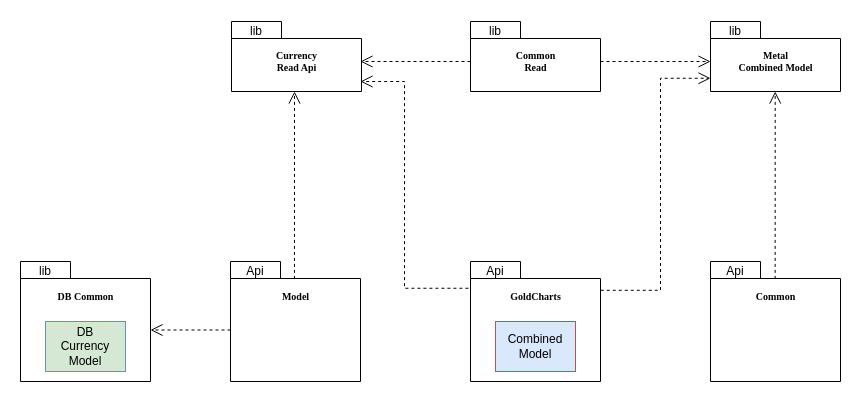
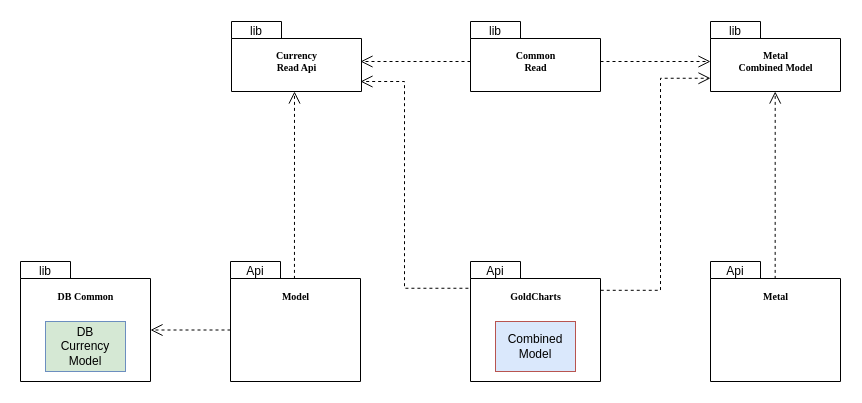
  <mxCell id="0" />
  <mxCell id="1" parent="0" />
  <mxCell id="2" style="edgeStyle=elbowEdgeStyle;rounded=0;html=1;dashed=1;labelBackgroundColor=none;startFill=0;endArrow=open;endFill=0;endSize=10;fontFamily=Verdana;fontSize=10;exitX=0.492;exitY=0.145;exitDx=0;exitDy=0;exitPerimeter=0;" parent="1" source="17" edge="1"><mxGeometry relative="1" as="geometry"><mxPoint x="295.833" y="251" as="sourcePoint" /><mxPoint x="294" y="91" as="targetPoint" /><Array as="points"><mxPoint x="294" y="181" /></Array></mxGeometry></mxCell>
  <mxCell id="3" value="" style="group" parent="1" vertex="1" connectable="0"><mxGeometry x="231" y="20.999" width="130" height="70" as="geometry" /></mxCell>
  <mxCell id="4" value="&lt;div&gt;Currency&lt;br&gt;&lt;/div&gt;&lt;div&gt;Read Api&lt;/div&gt;" style="shape=folder;fontStyle=1;spacingTop=10;tabWidth=50;tabHeight=17;tabPosition=left;html=1;rounded=0;shadow=0;comic=0;labelBackgroundColor=none;strokeWidth=1;fontFamily=Verdana;fontSize=10;align=center;" parent="3" vertex="1"><mxGeometry width="130" height="70" as="geometry" /></mxCell>
  <mxCell id="5" value="lib" style="text;html=1;strokeColor=none;fillColor=none;align=center;verticalAlign=middle;whiteSpace=wrap;rounded=0;" vertex="1" parent="3"><mxGeometry width="50" height="20" as="geometry" /></mxCell>
  <mxCell id="6" style="edgeStyle=elbowEdgeStyle;rounded=0;html=1;dashed=1;labelBackgroundColor=none;startFill=0;endArrow=open;endFill=0;endSize=10;fontFamily=Verdana;fontSize=10;exitX=-0.016;exitY=0.223;exitDx=0;exitDy=0;exitPerimeter=0;" edge="1" parent="1" source="26"><mxGeometry relative="1" as="geometry"><mxPoint x="467.933" y="265.69" as="sourcePoint" /><mxPoint x="360" y="81" as="targetPoint" /><Array as="points"><mxPoint x="404" y="181" /></Array></mxGeometry></mxCell>
  <mxCell id="7" value="" style="group" vertex="1" connectable="0" parent="1"><mxGeometry x="470" y="20.999" width="130" height="70" as="geometry" /></mxCell>
  <mxCell id="8" value="&lt;div&gt;Common&lt;/div&gt;&lt;div&gt;Read&lt;br&gt;&lt;/div&gt;" style="shape=folder;fontStyle=1;spacingTop=10;tabWidth=50;tabHeight=17;tabPosition=left;html=1;rounded=0;shadow=0;comic=0;labelBackgroundColor=none;strokeWidth=1;fontFamily=Verdana;fontSize=10;align=center;" vertex="1" parent="7"><mxGeometry width="130" height="70" as="geometry" /></mxCell>
  <mxCell id="9" value="lib" style="text;html=1;strokeColor=none;fillColor=none;align=center;verticalAlign=middle;whiteSpace=wrap;rounded=0;" vertex="1" parent="7"><mxGeometry width="50" height="20" as="geometry" /></mxCell>
  <mxCell id="10" value="" style="group" vertex="1" connectable="0" parent="1"><mxGeometry x="710" y="20.999" width="130" height="70" as="geometry" /></mxCell>
  <mxCell id="11" value="&lt;div&gt;Metal&lt;/div&gt;&lt;div&gt;Combined Model&lt;br&gt;&lt;/div&gt;" style="shape=folder;fontStyle=1;spacingTop=10;tabWidth=50;tabHeight=17;tabPosition=left;html=1;rounded=0;shadow=0;comic=0;labelBackgroundColor=none;strokeWidth=1;fontFamily=Verdana;fontSize=10;align=center;" vertex="1" parent="10"><mxGeometry width="130" height="70" as="geometry" /></mxCell>
  <mxCell id="12" value="lib" style="text;html=1;strokeColor=none;fillColor=none;align=center;verticalAlign=middle;whiteSpace=wrap;rounded=0;" vertex="1" parent="10"><mxGeometry width="50" height="20" as="geometry" /></mxCell>
  <mxCell id="13" style="edgeStyle=elbowEdgeStyle;rounded=0;html=1;dashed=1;labelBackgroundColor=none;startFill=0;endArrow=open;endFill=0;endSize=10;fontFamily=Verdana;fontSize=10;exitX=1.002;exitY=0.24;exitDx=0;exitDy=0;exitPerimeter=0;entryX=0;entryY=0;entryDx=0;entryDy=56.75;entryPerimeter=0;" edge="1" parent="1" source="26" target="11"><mxGeometry relative="1" as="geometry"><mxPoint x="593.543" y="263.61" as="sourcePoint" /><mxPoint x="540" y="121" as="targetPoint" /><Array as="points"><mxPoint x="660" y="181" /></Array></mxGeometry></mxCell>
  <mxCell id="14" style="edgeStyle=elbowEdgeStyle;rounded=0;html=1;dashed=1;labelBackgroundColor=none;startFill=0;endArrow=open;endFill=0;endSize=10;fontFamily=Verdana;fontSize=10;" edge="1" parent="1"><mxGeometry relative="1" as="geometry"><mxPoint x="470" y="61" as="sourcePoint" /><mxPoint x="360" y="61" as="targetPoint" /><Array as="points"><mxPoint x="406.07" y="161" /></Array></mxGeometry></mxCell>
  <mxCell id="15" style="edgeStyle=elbowEdgeStyle;rounded=0;html=1;dashed=1;labelBackgroundColor=none;startFill=0;endArrow=open;endFill=0;endSize=10;fontFamily=Verdana;fontSize=10;entryX=0;entryY=0;entryDx=0;entryDy=56.75;entryPerimeter=0;" edge="1" parent="1"><mxGeometry relative="1" as="geometry"><mxPoint x="600" y="61" as="sourcePoint" /><mxPoint x="710" y="60.999" as="targetPoint" /><Array as="points"><mxPoint x="660" y="164.25" /></Array></mxGeometry></mxCell>
  <mxCell id="16" value="" style="group" vertex="1" connectable="0" parent="1"><mxGeometry x="230" y="261" width="130" height="120" as="geometry" /></mxCell>
  <mxCell id="17" value="&lt;div&gt;Model&lt;br&gt;&lt;/div&gt;&lt;div&gt;&lt;br&gt;&lt;/div&gt;&lt;div&gt;&lt;br&gt;&lt;/div&gt;&lt;div&gt;&lt;br&gt;&lt;/div&gt;&lt;div&gt;&lt;br&gt;&lt;/div&gt;&lt;div&gt;&lt;br&gt;&lt;/div&gt;" style="shape=folder;fontStyle=1;spacingTop=10;tabWidth=50;tabHeight=17;tabPosition=left;html=1;rounded=0;shadow=0;comic=0;labelBackgroundColor=none;strokeWidth=1;fontFamily=Verdana;fontSize=10;align=center;" vertex="1" parent="16"><mxGeometry width="130" height="120" as="geometry" /></mxCell>
  <mxCell id="18" value="Api" style="text;html=1;strokeColor=none;fillColor=none;align=center;verticalAlign=middle;whiteSpace=wrap;rounded=0;" vertex="1" parent="16"><mxGeometry width="50" height="20" as="geometry" /></mxCell>
  <mxCell id="19" style="edgeStyle=orthogonalEdgeStyle;rounded=0;orthogonalLoop=1;jettySize=auto;html=1;exitX=0.5;exitY=1;exitDx=0;exitDy=0;" edge="1" parent="16" source="18" target="18"><mxGeometry relative="1" as="geometry" /></mxCell>
  <mxCell id="20" style="edgeStyle=elbowEdgeStyle;rounded=0;html=1;dashed=1;labelBackgroundColor=none;startFill=0;endArrow=open;endFill=0;endSize=10;fontFamily=Verdana;fontSize=10;exitX=0.492;exitY=0.145;exitDx=0;exitDy=0;exitPerimeter=0;" edge="1" parent="1"><mxGeometry relative="1" as="geometry"><mxPoint x="774.66" y="278.4" as="sourcePoint" /><mxPoint x="774.7" y="91" as="targetPoint" /><Array as="points"><mxPoint x="774.7" y="181" /></Array></mxGeometry></mxCell>
  <mxCell id="21" value="" style="group" vertex="1" connectable="0" parent="1"><mxGeometry x="710" y="261" width="130" height="120" as="geometry" /></mxCell>
- <mxCell id="22" value="&lt;div&gt;Common&lt;/div&gt;&lt;div&gt;&lt;br&gt;&lt;/div&gt;&lt;div&gt;&lt;br&gt;&lt;/div&gt;&lt;div&gt;&lt;br&gt;&lt;/div&gt;&lt;div&gt;&lt;br&gt;&lt;/div&gt;&lt;div&gt;&lt;br&gt;&lt;/div&gt;" style="shape=folder;fontStyle=1;spacingTop=10;tabWidth=50;tabHeight=17;tabPosition=left;html=1;rounded=0;shadow=0;comic=0;labelBackgroundColor=none;strokeWidth=1;fontFamily=Verdana;fontSize=10;align=center;" vertex="1" parent="21"><mxGeometry width="130" height="120" as="geometry" /></mxCell>
+ <mxCell id="22" value="&lt;div&gt;Metal&lt;/div&gt;&lt;div&gt;&lt;br&gt;&lt;/div&gt;&lt;div&gt;&lt;br&gt;&lt;/div&gt;&lt;div&gt;&lt;br&gt;&lt;/div&gt;&lt;div&gt;&lt;br&gt;&lt;/div&gt;&lt;div&gt;&lt;br&gt;&lt;/div&gt;" style="shape=folder;fontStyle=1;spacingTop=10;tabWidth=50;tabHeight=17;tabPosition=left;html=1;rounded=0;shadow=0;comic=0;labelBackgroundColor=none;strokeWidth=1;fontFamily=Verdana;fontSize=10;align=center;" vertex="1" parent="21"><mxGeometry width="130" height="120" as="geometry" /></mxCell>
  <mxCell id="23" value="Api" style="text;html=1;strokeColor=none;fillColor=none;align=center;verticalAlign=middle;whiteSpace=wrap;rounded=0;" vertex="1" parent="21"><mxGeometry width="50" height="20" as="geometry" /></mxCell>
  <mxCell id="24" style="edgeStyle=orthogonalEdgeStyle;rounded=0;orthogonalLoop=1;jettySize=auto;html=1;exitX=0.5;exitY=1;exitDx=0;exitDy=0;" edge="1" parent="21" source="23" target="23"><mxGeometry relative="1" as="geometry" /></mxCell>
  <mxCell id="25" value="" style="group" vertex="1" connectable="0" parent="1"><mxGeometry x="470" y="261" width="130" height="120" as="geometry" /></mxCell>
  <mxCell id="26" value="&lt;div&gt;GoldCharts&lt;/div&gt;&lt;div&gt;&lt;br&gt;&lt;/div&gt;&lt;div&gt;&lt;br&gt;&lt;/div&gt;&lt;div&gt;&lt;br&gt;&lt;/div&gt;&lt;div&gt;&lt;br&gt;&lt;/div&gt;&lt;div&gt;&lt;br&gt;&lt;/div&gt;" style="shape=folder;fontStyle=1;spacingTop=10;tabWidth=50;tabHeight=17;tabPosition=left;html=1;rounded=0;shadow=0;comic=0;labelBackgroundColor=none;strokeWidth=1;fontFamily=Verdana;fontSize=10;align=center;" vertex="1" parent="25"><mxGeometry width="130" height="120" as="geometry" /></mxCell>
  <mxCell id="27" value="Api" style="text;html=1;strokeColor=none;fillColor=none;align=center;verticalAlign=middle;whiteSpace=wrap;rounded=0;" vertex="1" parent="25"><mxGeometry width="50" height="20" as="geometry" /></mxCell>
  <mxCell id="28" style="edgeStyle=orthogonalEdgeStyle;rounded=0;orthogonalLoop=1;jettySize=auto;html=1;exitX=0.5;exitY=1;exitDx=0;exitDy=0;" edge="1" parent="25" source="27" target="27"><mxGeometry relative="1" as="geometry" /></mxCell>
  <mxCell id="29" value="&lt;div&gt;Combined&lt;/div&gt;&lt;div&gt;Model&lt;/div&gt;" style="rounded=0;whiteSpace=wrap;html=1;fillColor=#dae8fc;strokeColor=#b85450;" vertex="1" parent="25"><mxGeometry x="25" y="60" width="80" height="50" as="geometry" /></mxCell>
  <mxCell id="30" value="" style="group" vertex="1" connectable="0" parent="1"><mxGeometry x="20" y="261" width="130" height="120" as="geometry" /></mxCell>
  <mxCell id="31" value="&lt;div&gt;DB Common&lt;/div&gt;&lt;div&gt;&lt;br&gt;&lt;/div&gt;&lt;div&gt;&lt;br&gt;&lt;/div&gt;&lt;div&gt;&lt;br&gt;&lt;/div&gt;&lt;div&gt;&lt;br&gt;&lt;/div&gt;&lt;div&gt;&lt;br&gt;&lt;/div&gt;" style="shape=folder;fontStyle=1;spacingTop=10;tabWidth=50;tabHeight=17;tabPosition=left;html=1;rounded=0;shadow=0;comic=0;labelBackgroundColor=none;strokeWidth=1;fontFamily=Verdana;fontSize=10;align=center;" vertex="1" parent="30"><mxGeometry width="130" height="120" as="geometry" /></mxCell>
  <mxCell id="32" value="lib" style="text;html=1;strokeColor=none;fillColor=none;align=center;verticalAlign=middle;whiteSpace=wrap;rounded=0;" vertex="1" parent="30"><mxGeometry width="50" height="20" as="geometry" /></mxCell>
  <mxCell id="33" style="edgeStyle=orthogonalEdgeStyle;rounded=0;orthogonalLoop=1;jettySize=auto;html=1;exitX=0.5;exitY=1;exitDx=0;exitDy=0;" edge="1" parent="30" source="32" target="32"><mxGeometry relative="1" as="geometry" /></mxCell>
  <mxCell id="34" value="&lt;div&gt;DB&lt;/div&gt;&lt;div&gt;Currency&lt;br&gt;&lt;/div&gt;&lt;div&gt;Model&lt;/div&gt;" style="rounded=0;whiteSpace=wrap;html=1;fillColor=#d5e8d4;strokeColor=#6c8ebf;" vertex="1" parent="30"><mxGeometry x="25" y="60" width="80" height="50" as="geometry" /></mxCell>
  <mxCell id="35" style="edgeStyle=elbowEdgeStyle;rounded=0;html=1;dashed=1;labelBackgroundColor=none;startFill=0;endArrow=open;endFill=0;endSize=10;fontFamily=Verdana;fontSize=10;exitX=0;exitY=0;exitDx=0;exitDy=68.5;exitPerimeter=0;entryX=0;entryY=0;entryDx=130;entryDy=68.5;entryPerimeter=0;" edge="1" parent="1" source="17" target="31"><mxGeometry relative="1" as="geometry"><mxPoint x="180" y="508.4" as="sourcePoint" /><mxPoint x="180.04" y="321" as="targetPoint" /><Array as="points"><mxPoint x="190" y="331" /></Array></mxGeometry></mxCell>
